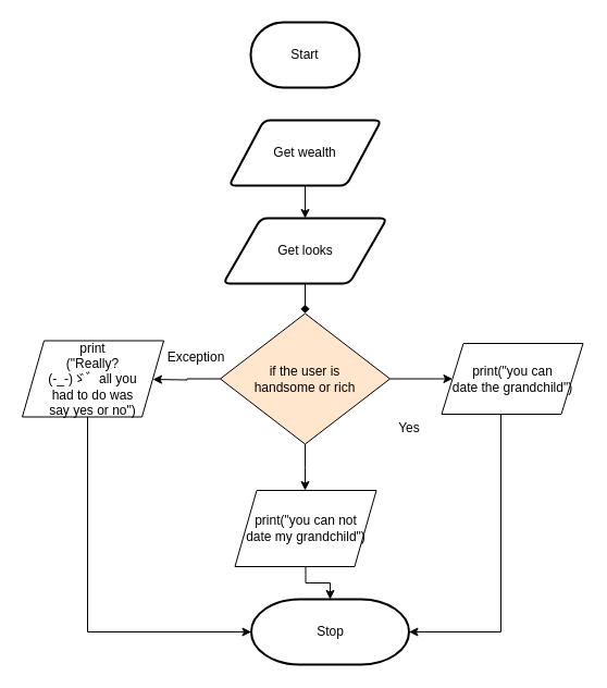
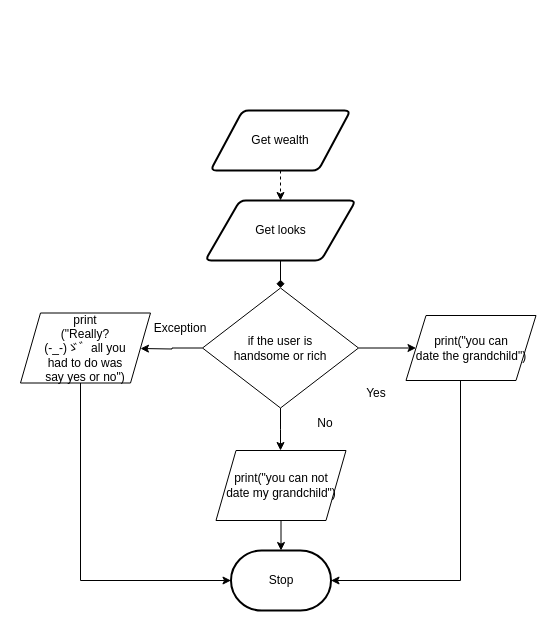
  <mxCell id="0" />
  <mxCell id="1" parent="0" />
- <mxCell id="2" value="Start" style="strokeWidth=2;html=1;shape=mxgraph.flowchart.terminator;whiteSpace=wrap;" parent="1" vertex="1"><mxGeometry x="230" y="20" width="100" height="60" as="geometry" /></mxCell>
- <mxCell id="3" style="edgeStyle=none;html=1;" parent="1" source="4" target="11" edge="1"><mxGeometry relative="1" as="geometry" /></mxCell>
+ <mxCell id="3" style="edgeStyle=none;html=1;dashed=1;" parent="1" source="4" target="11" edge="1"><mxGeometry relative="1" as="geometry" /></mxCell>
  <mxCell id="4" value="Get wealth" style="shape=parallelogram;html=1;strokeWidth=2;perimeter=parallelogramPerimeter;whiteSpace=wrap;rounded=1;arcSize=12;size=0.23;" parent="1" vertex="1"><mxGeometry x="210" y="110" width="140" height="60" as="geometry" /></mxCell>
  <mxCell id="5" style="edgeStyle=none;html=1;entryX=0;entryY=0.5;entryDx=0;entryDy=0;" parent="1" source="8" target="16" edge="1"><mxGeometry relative="1" as="geometry" /></mxCell>
  <mxCell id="6" style="edgeStyle=orthogonalEdgeStyle;rounded=0;html=1;" parent="1" source="8" edge="1"><mxGeometry relative="1" as="geometry"><mxPoint x="280" y="450" as="targetPoint" /></mxGeometry></mxCell>
  <mxCell id="7" style="edgeStyle=orthogonalEdgeStyle;rounded=0;html=1;" parent="1" source="8" edge="1"><mxGeometry relative="1" as="geometry"><mxPoint x="140" y="348" as="targetPoint" /></mxGeometry></mxCell>
- <mxCell id="8" value="if the user is &lt;br&gt;handsome or rich" style="rhombus;whiteSpace=wrap;html=1;fillColor=#ffe6cc;" parent="1" vertex="1"><mxGeometry x="202" y="287.5" width="156" height="120" as="geometry" /></mxCell>
- <mxCell id="9" value="Stop" style="strokeWidth=2;html=1;shape=mxgraph.flowchart.terminator;whiteSpace=wrap;" parent="1" vertex="1"><mxGeometry x="230.5" y="550" width="145" height="60" as="geometry" /></mxCell>
+ <mxCell id="8" value="if the user is &lt;br&gt;handsome or rich" style="rhombus;whiteSpace=wrap;html=1;" parent="1" vertex="1"><mxGeometry x="202" y="287.5" width="156" height="120" as="geometry" /></mxCell>
+ <mxCell id="9" value="Stop" style="strokeWidth=2;html=1;shape=mxgraph.flowchart.terminator;whiteSpace=wrap;" parent="1" vertex="1"><mxGeometry x="230.5" y="550" width="100" height="60" as="geometry" /></mxCell>
  <mxCell id="10" style="edgeStyle=none;html=1;entryX=0.5;entryY=0;entryDx=0;entryDy=0;endArrow=diamond;" parent="1" source="11" target="8" edge="1"><mxGeometry relative="1" as="geometry" /></mxCell>
  <mxCell id="11" value="Get looks" style="shape=parallelogram;html=1;strokeWidth=2;perimeter=parallelogramPerimeter;whiteSpace=wrap;rounded=1;arcSize=12;size=0.23;" parent="1" vertex="1"><mxGeometry x="204.75" y="200" width="150.5" height="60" as="geometry" /></mxCell>
  <mxCell id="12" style="edgeStyle=orthogonalEdgeStyle;rounded=0;html=1;" parent="1" source="13" target="9" edge="1"><mxGeometry relative="1" as="geometry" /></mxCell>
  <mxCell id="13" value="print(&quot;you can not&lt;br&gt;date my grandchild&quot;)" style="shape=parallelogram;perimeter=parallelogramPerimeter;whiteSpace=wrap;html=1;fixedSize=1;" parent="1" vertex="1"><mxGeometry x="215.5" y="450" width="130" height="70" as="geometry" /></mxCell>
+ <mxCell id="14" value="No" style="text;html=1;strokeColor=none;fillColor=none;align=center;verticalAlign=middle;whiteSpace=wrap;rounded=0;" parent="1" vertex="1"><mxGeometry x="295.25" y="407.5" width="60" height="30" as="geometry" /></mxCell>
  <mxCell id="15" style="edgeStyle=elbowEdgeStyle;rounded=0;html=1;entryX=1;entryY=0.5;entryDx=0;entryDy=0;entryPerimeter=0;" parent="1" source="16" target="9" edge="1"><mxGeometry relative="1" as="geometry"><mxPoint x="471" y="581" as="targetPoint" /><Array as="points"><mxPoint x="460" y="430" /><mxPoint x="480" y="490" /></Array></mxGeometry></mxCell>
  <mxCell id="16" value="print(&quot;you can &lt;br&gt;date the grandchild&quot;)" style="shape=parallelogram;perimeter=parallelogramPerimeter;whiteSpace=wrap;html=1;fixedSize=1;" parent="1" vertex="1"><mxGeometry x="405.5" y="315" width="130" height="65" as="geometry" /></mxCell>
  <mxCell id="17" value="Yes" style="text;html=1;strokeColor=none;fillColor=none;align=center;verticalAlign=middle;whiteSpace=wrap;rounded=0;" parent="1" vertex="1"><mxGeometry x="345.5" y="377.5" width="60" height="30" as="geometry" /></mxCell>
  <mxCell id="18" value="Exception" style="text;html=1;strokeColor=none;fillColor=none;align=center;verticalAlign=middle;whiteSpace=wrap;rounded=0;" parent="1" vertex="1"><mxGeometry x="150" y="312.5" width="60" height="30" as="geometry" /></mxCell>
  <mxCell id="19" style="edgeStyle=elbowEdgeStyle;rounded=0;html=1;entryX=0;entryY=0.5;entryDx=0;entryDy=0;entryPerimeter=0;" parent="1" source="20" target="9" edge="1"><mxGeometry relative="1" as="geometry"><mxPoint x="85" y="570" as="targetPoint" /><Array as="points"><mxPoint x="80" y="476" /></Array></mxGeometry></mxCell>
  <mxCell id="20" value="print&lt;br&gt;(&quot;Really? &lt;br&gt;(-_-)ゞ゛all you &lt;br&gt;had to do was &lt;br&gt;say yes or no&quot;)" style="shape=parallelogram;perimeter=parallelogramPerimeter;whiteSpace=wrap;html=1;fixedSize=1;" parent="1" vertex="1"><mxGeometry x="20" y="312.5" width="130" height="70" as="geometry" /></mxCell>
